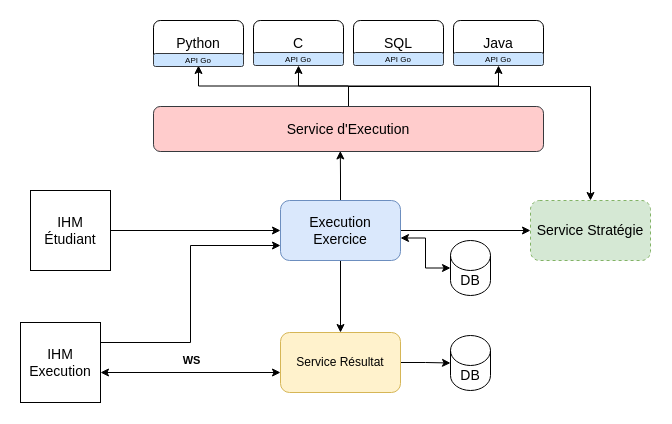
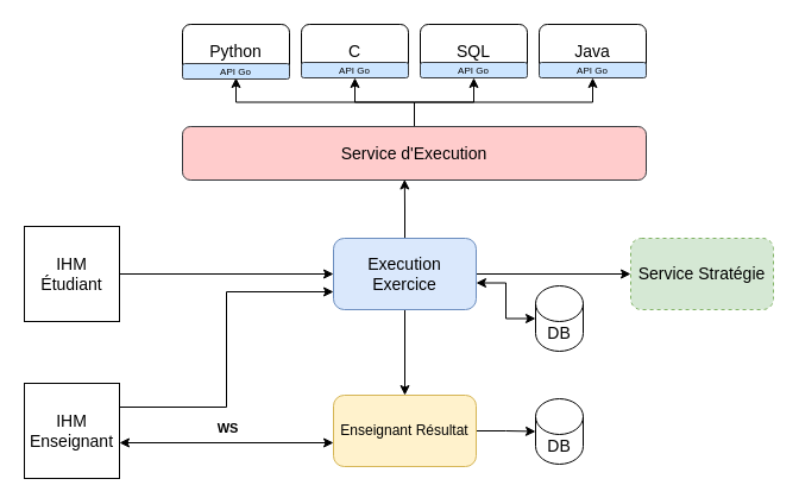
  <mxCell id="0" />
  <mxCell id="1" parent="0" />
  <mxCell id="2" style="edgeStyle=orthogonalEdgeStyle;rounded=0;orthogonalLoop=1;jettySize=auto;html=1;exitX=1;exitY=0.5;exitDx=0;exitDy=0;entryX=0;entryY=0.5;entryDx=0;entryDy=0;startArrow=none;startFill=0;" edge="1" parent="1" source="3" target="7"><mxGeometry relative="1" as="geometry" /></mxCell>
- <mxCell id="3" value="&lt;font style=&quot;font-size: 14px&quot;&gt;IHM&lt;br&gt;Étudiant&lt;br&gt;&lt;/font&gt;" style="whiteSpace=wrap;html=1;aspect=fixed;" vertex="1" parent="1"><mxGeometry x="30" y="190" width="80" height="80" as="geometry" /></mxCell>
+ <mxCell id="3" value="&lt;font style=&quot;font-size: 14px&quot;&gt;IHM&lt;br&gt;Étudiant&lt;br&gt;&lt;/font&gt;" style="whiteSpace=wrap;html=1;aspect=fixed;" vertex="1" parent="1"><mxGeometry x="20" y="190" width="80" height="80" as="geometry" /></mxCell>
  <mxCell id="4" style="edgeStyle=orthogonalEdgeStyle;rounded=0;orthogonalLoop=1;jettySize=auto;html=1;exitX=1;exitY=0.5;exitDx=0;exitDy=0;entryX=0;entryY=0.5;entryDx=0;entryDy=0;fontSize=14;startArrow=none;startFill=0;" edge="1" parent="1" source="7" target="8"><mxGeometry relative="1" as="geometry" /></mxCell>
  <mxCell id="5" style="edgeStyle=orthogonalEdgeStyle;rounded=0;orthogonalLoop=1;jettySize=auto;html=1;exitX=0.5;exitY=1;exitDx=0;exitDy=0;entryX=0.5;entryY=0;entryDx=0;entryDy=0;startArrow=none;startFill=0;endArrow=classic;endFill=1;strokeColor=#000000;" edge="1" parent="1" source="7" target="11"><mxGeometry relative="1" as="geometry"><Array as="points"><mxPoint x="340" y="330" /><mxPoint x="340" y="330" /></Array></mxGeometry></mxCell>
  <mxCell id="6" style="edgeStyle=orthogonalEdgeStyle;rounded=0;orthogonalLoop=1;jettySize=auto;html=1;entryX=0.479;entryY=0.988;entryDx=0;entryDy=0;entryPerimeter=0;fontSize=8;" edge="1" parent="1" source="7" target="27"><mxGeometry relative="1" as="geometry" /></mxCell>
  <mxCell id="7" value="Execution Exercice" style="rounded=1;whiteSpace=wrap;html=1;fontSize=14;fillColor=#dae8fc;strokeColor=#6c8ebf;" vertex="1" parent="1"><mxGeometry x="280" y="200" width="120" height="60" as="geometry" /></mxCell>
  <mxCell id="8" value="Service Stratégie" style="rounded=1;whiteSpace=wrap;html=1;fontSize=14;fillColor=#d5e8d4;strokeColor=#82b366;dashed=1;" vertex="1" parent="1"><mxGeometry x="530" y="200" width="120" height="60" as="geometry" /></mxCell>
  <mxCell id="9" style="edgeStyle=orthogonalEdgeStyle;rounded=0;orthogonalLoop=1;jettySize=auto;html=1;entryX=1;entryY=0.625;entryDx=0;entryDy=0;entryPerimeter=0;startArrow=classic;startFill=1;endArrow=classic;endFill=1;strokeColor=#000000;exitX=0;exitY=0.5;exitDx=0;exitDy=0;exitPerimeter=0;" edge="1" parent="1" source="17" target="7"><mxGeometry relative="1" as="geometry"><mxPoint x="550" y="309" as="sourcePoint" /></mxGeometry></mxCell>
  <mxCell id="10" style="edgeStyle=orthogonalEdgeStyle;rounded=0;orthogonalLoop=1;jettySize=auto;html=1;exitX=1;exitY=0.5;exitDx=0;exitDy=0;entryX=0;entryY=0.5;entryDx=0;entryDy=0;entryPerimeter=0;" edge="1" parent="1" source="11" target="12"><mxGeometry relative="1" as="geometry" /></mxCell>
- <mxCell id="11" value="Service Résultat" style="rounded=1;whiteSpace=wrap;html=1;fillColor=#fff2cc;strokeColor=#d6b656;" vertex="1" parent="1"><mxGeometry x="280" y="332" width="120" height="60" as="geometry" /></mxCell>
+ <mxCell id="11" value="Enseignant Résultat" style="rounded=1;whiteSpace=wrap;html=1;fillColor=#fff2cc;strokeColor=#d6b656;" vertex="1" parent="1"><mxGeometry x="280" y="332" width="120" height="60" as="geometry" /></mxCell>
  <mxCell id="12" value="DB" style="shape=cylinder3;whiteSpace=wrap;html=1;boundedLbl=1;backgroundOutline=1;size=15;fontSize=14;" vertex="1" parent="1"><mxGeometry x="450" y="335" width="40" height="55" as="geometry" /></mxCell>
  <mxCell id="13" style="edgeStyle=orthogonalEdgeStyle;rounded=0;orthogonalLoop=1;jettySize=auto;html=1;exitX=1;exitY=0.5;exitDx=0;exitDy=0;entryX=0;entryY=0.5;entryDx=0;entryDy=0;startArrow=classic;startFill=1;endArrow=classic;endFill=1;strokeColor=#000000;" edge="1" parent="1"><mxGeometry relative="1" as="geometry"><mxPoint x="100" y="372" as="sourcePoint" /><mxPoint x="280" y="372" as="targetPoint" /></mxGeometry></mxCell>
  <mxCell id="14" value="WS" style="edgeLabel;html=1;align=center;verticalAlign=middle;resizable=0;points=[];fontStyle=1;labelBackgroundColor=none;" vertex="1" connectable="0" parent="13"><mxGeometry x="-0.222" relative="1" as="geometry"><mxPoint x="20" y="-13" as="offset" /></mxGeometry></mxCell>
  <mxCell id="15" style="edgeStyle=orthogonalEdgeStyle;rounded=0;orthogonalLoop=1;jettySize=auto;html=1;exitX=1;exitY=0.25;exitDx=0;exitDy=0;entryX=0;entryY=0.75;entryDx=0;entryDy=0;" edge="1" parent="1" source="16" target="7"><mxGeometry relative="1" as="geometry" /></mxCell>
- <mxCell id="16" value="&lt;font style=&quot;font-size: 14px&quot;&gt;IHM&lt;br&gt;Execution&lt;br&gt;&lt;/font&gt;" style="whiteSpace=wrap;html=1;aspect=fixed;" vertex="1" parent="1"><mxGeometry x="20" y="322" width="80" height="80" as="geometry" /></mxCell>
+ <mxCell id="16" value="&lt;font style=&quot;font-size: 14px&quot;&gt;IHM&lt;br&gt;Enseignant&lt;br&gt;&lt;/font&gt;" style="whiteSpace=wrap;html=1;aspect=fixed;" vertex="1" parent="1"><mxGeometry x="20" y="322" width="80" height="80" as="geometry" /></mxCell>
  <mxCell id="17" value="DB" style="shape=cylinder3;whiteSpace=wrap;html=1;boundedLbl=1;backgroundOutline=1;size=15;fontSize=14;" vertex="1" parent="1"><mxGeometry x="450" y="240" width="40" height="55" as="geometry" /></mxCell>
  <mxCell id="18" value="" style="group" vertex="1" connectable="0" parent="1"><mxGeometry x="153" y="20" width="390" height="131" as="geometry" /></mxCell>
  <mxCell id="19" value="Python" style="rounded=1;whiteSpace=wrap;html=1;fontSize=14;" vertex="1" parent="18"><mxGeometry width="90" height="45" as="geometry" /></mxCell>
  <mxCell id="20" value="C" style="rounded=1;whiteSpace=wrap;html=1;fontSize=14;" vertex="1" parent="18"><mxGeometry x="100" width="90" height="45" as="geometry" /></mxCell>
  <mxCell id="21" value="SQL" style="rounded=1;whiteSpace=wrap;html=1;fontSize=14;" vertex="1" parent="18"><mxGeometry x="200" width="90" height="45" as="geometry" /></mxCell>
  <mxCell id="22" value="Java" style="rounded=1;whiteSpace=wrap;html=1;fontSize=14;" vertex="1" parent="18"><mxGeometry x="300" width="90" height="45" as="geometry" /></mxCell>
  <mxCell id="23" style="edgeStyle=orthogonalEdgeStyle;rounded=0;orthogonalLoop=1;jettySize=auto;html=1;exitX=0.5;exitY=0;exitDx=0;exitDy=0;entryX=0.5;entryY=1;entryDx=0;entryDy=0;" edge="1" source="27" target="20" parent="18"><mxGeometry relative="1" as="geometry" /></mxCell>
- <mxCell id="24" style="edgeStyle=orthogonalEdgeStyle;rounded=0;orthogonalLoop=1;jettySize=auto;html=1;exitX=0.5;exitY=0;exitDx=0;exitDy=0;" edge="1" source="27" target="8" parent="18"><mxGeometry relative="1" as="geometry" /></mxCell>
+ <mxCell id="24" style="edgeStyle=orthogonalEdgeStyle;rounded=0;orthogonalLoop=1;jettySize=auto;html=1;exitX=0.5;exitY=0;exitDx=0;exitDy=0;entryX=0.5;entryY=1;entryDx=0;entryDy=0;" edge="1" source="27" target="21" parent="18"><mxGeometry relative="1" as="geometry" /></mxCell>
  <mxCell id="25" style="edgeStyle=orthogonalEdgeStyle;rounded=0;orthogonalLoop=1;jettySize=auto;html=1;exitX=0.5;exitY=0;exitDx=0;exitDy=0;entryX=0.5;entryY=1;entryDx=0;entryDy=0;" edge="1" source="27" target="22" parent="18"><mxGeometry relative="1" as="geometry" /></mxCell>
  <mxCell id="26" style="edgeStyle=orthogonalEdgeStyle;rounded=0;orthogonalLoop=1;jettySize=auto;html=1;exitX=0.5;exitY=0;exitDx=0;exitDy=0;entryX=0.5;entryY=1;entryDx=0;entryDy=0;" edge="1" source="27" target="19" parent="18"><mxGeometry relative="1" as="geometry" /></mxCell>
  <mxCell id="27" value="Service d'Execution" style="rounded=1;whiteSpace=wrap;html=1;fontSize=14;fillColor=#ffcccc;strokeColor=#36393d;" vertex="1" parent="18"><mxGeometry y="86" width="390" height="45" as="geometry" /></mxCell>
  <mxCell id="28" value="API Go" style="rounded=1;whiteSpace=wrap;html=1;fontSize=8;fillColor=#cce5ff;strokeColor=#36393d;" vertex="1" parent="18"><mxGeometry y="33" width="90" height="13" as="geometry" /></mxCell>
  <mxCell id="29" value="API Go" style="rounded=1;whiteSpace=wrap;html=1;fontSize=8;fillColor=#cce5ff;strokeColor=#36393d;" vertex="1" parent="18"><mxGeometry x="100" y="32" width="90" height="13" as="geometry" /></mxCell>
  <mxCell id="30" value="API Go" style="rounded=1;whiteSpace=wrap;html=1;fontSize=8;fillColor=#cce5ff;strokeColor=#36393d;" vertex="1" parent="18"><mxGeometry x="200" y="32" width="90" height="13" as="geometry" /></mxCell>
  <mxCell id="31" value="API Go" style="rounded=1;whiteSpace=wrap;html=1;fontSize=8;fillColor=#cce5ff;strokeColor=#36393d;" vertex="1" parent="18"><mxGeometry x="300" y="32" width="90" height="13" as="geometry" /></mxCell>
